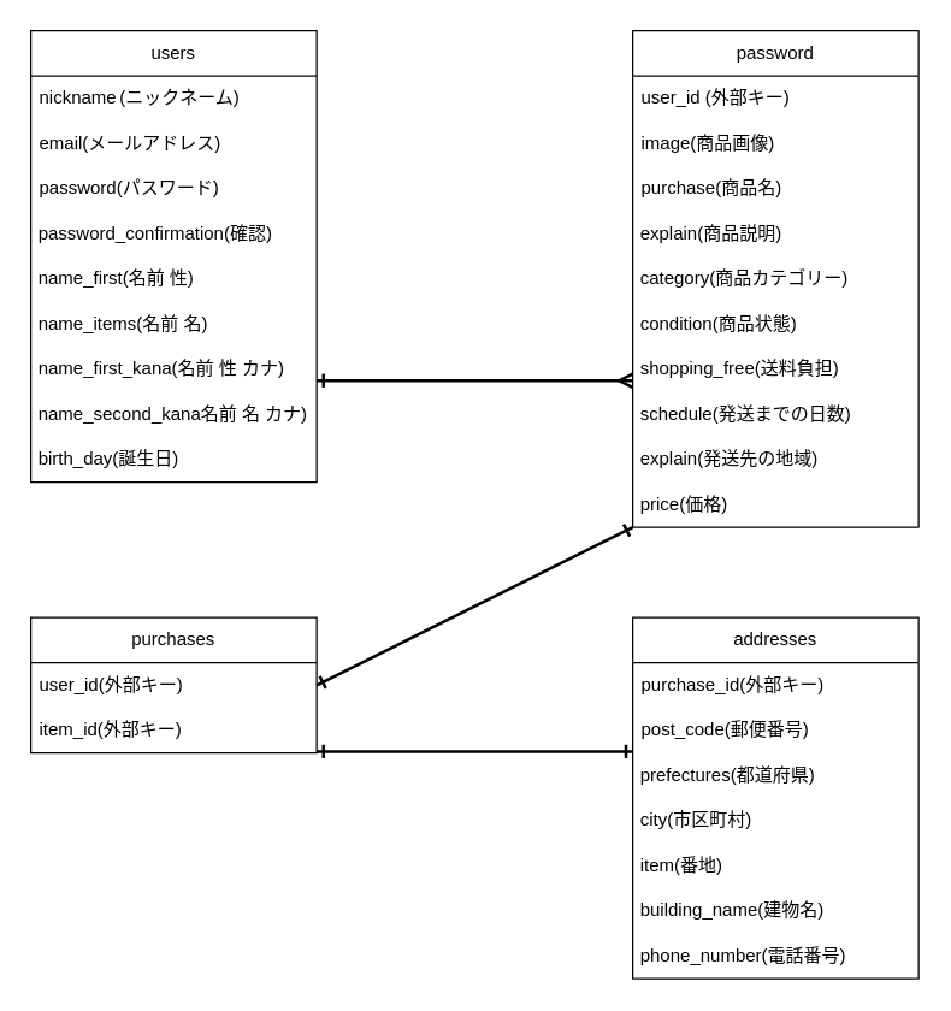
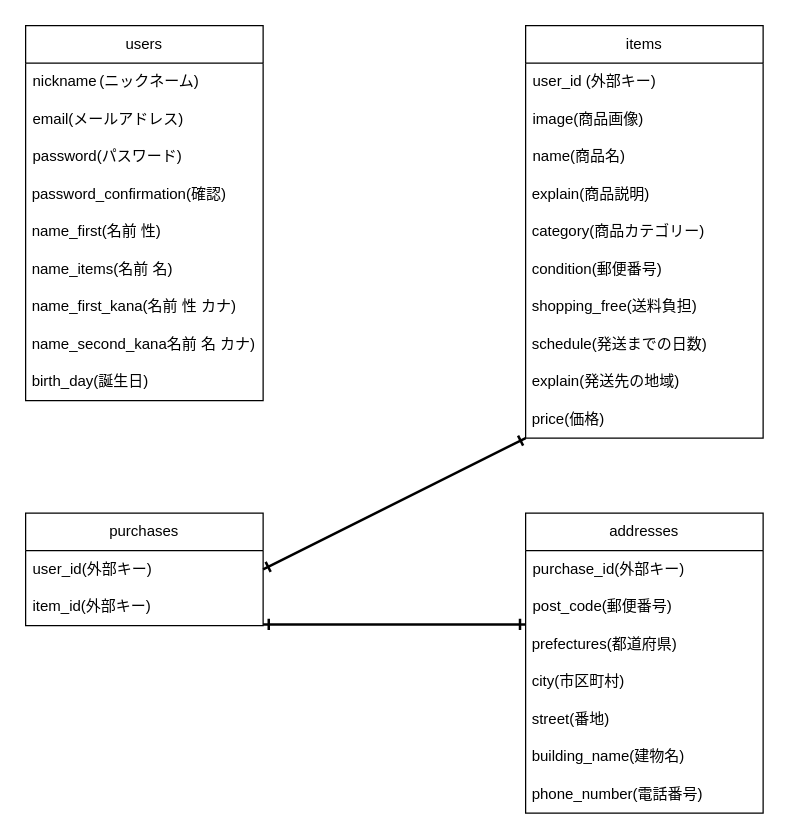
  <mxCell id="0" />
  <mxCell id="1" parent="0" />
  <mxCell id="2" value="users" style="swimlane;fontStyle=0;childLayout=stackLayout;horizontal=1;startSize=30;horizontalStack=0;resizeParent=1;resizeParentMax=0;resizeLast=0;collapsible=1;marginBottom=0;whiteSpace=wrap;html=1;align=center;rounded=0;" vertex="1" parent="1"><mxGeometry x="20" y="20" width="190" height="300" as="geometry"><mxRectangle x="130" y="130" width="60" height="30" as="alternateBounds" /></mxGeometry></mxCell>
  <mxCell id="3" value="nickname&lt;span style=&quot;white-space: pre;&quot;&gt;&#09;&lt;/span&gt;(ニックネーム)" style="text;strokeColor=none;fillColor=none;align=left;verticalAlign=middle;spacingLeft=4;spacingRight=4;overflow=hidden;points=[[0,0.5],[1,0.5]];portConstraint=eastwest;rotatable=0;whiteSpace=wrap;html=1;rounded=0;" vertex="1" parent="2"><mxGeometry y="30" width="190" height="30" as="geometry" /></mxCell>
  <mxCell id="4" value="email(メールアドレス)" style="text;strokeColor=none;fillColor=none;align=left;verticalAlign=middle;spacingLeft=4;spacingRight=4;overflow=hidden;points=[[0,0.5],[1,0.5]];portConstraint=eastwest;rotatable=0;whiteSpace=wrap;html=1;rounded=0;" vertex="1" parent="2"><mxGeometry y="60" width="190" height="30" as="geometry" /></mxCell>
  <mxCell id="5" value="password(パスワード)" style="text;strokeColor=none;fillColor=none;align=left;verticalAlign=middle;spacingLeft=4;spacingRight=4;overflow=hidden;points=[[0,0.5],[1,0.5]];portConstraint=eastwest;rotatable=0;whiteSpace=wrap;html=1;rounded=0;" vertex="1" parent="2"><mxGeometry y="90" width="190" height="30" as="geometry" /></mxCell>
  <mxCell id="6" value="&amp;nbsp;password_confirmation(確認)" style="text;html=1;strokeColor=none;fillColor=none;align=left;verticalAlign=middle;whiteSpace=wrap;rounded=0;" vertex="1" parent="2"><mxGeometry y="120" width="190" height="30" as="geometry" /></mxCell>
  <mxCell id="7" value="&amp;nbsp;name_first(名前 性)" style="text;html=1;strokeColor=none;fillColor=none;align=left;verticalAlign=middle;whiteSpace=wrap;rounded=0;" vertex="1" parent="2"><mxGeometry y="150" width="190" height="30" as="geometry" /></mxCell>
  <mxCell id="8" value="&amp;nbsp;name_items(名前 名)" style="text;html=1;strokeColor=none;fillColor=none;align=left;verticalAlign=middle;whiteSpace=wrap;rounded=0;" vertex="1" parent="2"><mxGeometry y="180" width="190" height="30" as="geometry" /></mxCell>
  <mxCell id="9" value="&amp;nbsp;name_first_kana(名前 性 カナ)　&amp;nbsp;" style="text;html=1;strokeColor=none;fillColor=none;align=left;verticalAlign=middle;whiteSpace=wrap;rounded=0;" vertex="1" parent="2"><mxGeometry y="210" width="190" height="30" as="geometry" /></mxCell>
  <mxCell id="10" value="&amp;nbsp;name_second_kana名前 名 カナ)　" style="text;html=1;strokeColor=none;fillColor=none;align=left;verticalAlign=middle;whiteSpace=wrap;rounded=0;" vertex="1" parent="2"><mxGeometry y="240" width="190" height="30" as="geometry" /></mxCell>
  <mxCell id="11" value="&amp;nbsp;birth_day(誕生日)" style="text;html=1;strokeColor=none;fillColor=none;align=left;verticalAlign=middle;whiteSpace=wrap;rounded=0;" vertex="1" parent="2"><mxGeometry y="270" width="190" height="30" as="geometry" /></mxCell>
- <mxCell id="12" value="password" style="swimlane;fontStyle=0;childLayout=stackLayout;horizontal=1;startSize=30;horizontalStack=0;resizeParent=1;resizeParentMax=0;resizeLast=0;collapsible=1;marginBottom=0;whiteSpace=wrap;html=1;rounded=0;" vertex="1" parent="1"><mxGeometry x="420" y="20" width="190" height="330" as="geometry" /></mxCell>
+ <mxCell id="12" value="items" style="swimlane;fontStyle=0;childLayout=stackLayout;horizontal=1;startSize=30;horizontalStack=0;resizeParent=1;resizeParentMax=0;resizeLast=0;collapsible=1;marginBottom=0;whiteSpace=wrap;html=1;rounded=0;" vertex="1" parent="1"><mxGeometry x="420" y="20" width="190" height="330" as="geometry" /></mxCell>
  <mxCell id="13" value="user_id (外部キー)" style="text;strokeColor=none;fillColor=none;align=left;verticalAlign=middle;spacingLeft=4;spacingRight=4;overflow=hidden;points=[[0,0.5],[1,0.5]];portConstraint=eastwest;rotatable=0;whiteSpace=wrap;html=1;rounded=0;" vertex="1" parent="12"><mxGeometry y="30" width="190" height="30" as="geometry" /></mxCell>
  <mxCell id="14" value="image(商品画像)" style="text;strokeColor=none;fillColor=none;align=left;verticalAlign=middle;spacingLeft=4;spacingRight=4;overflow=hidden;points=[[0,0.5],[1,0.5]];portConstraint=eastwest;rotatable=0;whiteSpace=wrap;html=1;rounded=0;" vertex="1" parent="12"><mxGeometry y="60" width="190" height="30" as="geometry" /></mxCell>
- <mxCell id="15" value="purchase(商品名)" style="text;strokeColor=none;fillColor=none;align=left;verticalAlign=middle;spacingLeft=4;spacingRight=4;overflow=hidden;points=[[0,0.5],[1,0.5]];portConstraint=eastwest;rotatable=0;whiteSpace=wrap;html=1;rounded=0;" vertex="1" parent="12"><mxGeometry y="90" width="190" height="30" as="geometry" /></mxCell>
+ <mxCell id="15" value="name(商品名)" style="text;strokeColor=none;fillColor=none;align=left;verticalAlign=middle;spacingLeft=4;spacingRight=4;overflow=hidden;points=[[0,0.5],[1,0.5]];portConstraint=eastwest;rotatable=0;whiteSpace=wrap;html=1;rounded=0;" vertex="1" parent="12"><mxGeometry y="90" width="190" height="30" as="geometry" /></mxCell>
  <mxCell id="16" value="&amp;nbsp;explain(商品説明)" style="text;html=1;strokeColor=none;fillColor=none;align=left;verticalAlign=middle;whiteSpace=wrap;rounded=0;" vertex="1" parent="12"><mxGeometry y="120" width="190" height="30" as="geometry" /></mxCell>
  <mxCell id="17" value="&amp;nbsp;category(商品カテゴリー)" style="text;html=1;strokeColor=none;fillColor=none;align=left;verticalAlign=middle;whiteSpace=wrap;rounded=0;" vertex="1" parent="12"><mxGeometry y="150" width="190" height="30" as="geometry" /></mxCell>
- <mxCell id="18" value="&amp;nbsp;condition(商品状態)" style="text;html=1;strokeColor=none;fillColor=none;align=left;verticalAlign=middle;whiteSpace=wrap;rounded=0;" vertex="1" parent="12"><mxGeometry y="180" width="190" height="30" as="geometry" /></mxCell>
+ <mxCell id="18" value="&amp;nbsp;condition(郵便番号)" style="text;html=1;strokeColor=none;fillColor=none;align=left;verticalAlign=middle;whiteSpace=wrap;rounded=0;" vertex="1" parent="12"><mxGeometry y="180" width="190" height="30" as="geometry" /></mxCell>
  <mxCell id="19" value="&amp;nbsp;shopping_free(送料負担)" style="text;html=1;strokeColor=none;fillColor=none;align=left;verticalAlign=middle;whiteSpace=wrap;rounded=0;" vertex="1" parent="12"><mxGeometry y="210" width="190" height="30" as="geometry" /></mxCell>
  <mxCell id="20" value="&amp;nbsp;schedule(発送までの日数)" style="text;html=1;strokeColor=none;fillColor=none;align=left;verticalAlign=middle;whiteSpace=wrap;rounded=0;" vertex="1" parent="12"><mxGeometry y="240" width="190" height="30" as="geometry" /></mxCell>
  <mxCell id="21" value="&amp;nbsp;explain(発送先の地域)" style="text;html=1;strokeColor=none;fillColor=none;align=left;verticalAlign=middle;whiteSpace=wrap;rounded=0;" vertex="1" parent="12"><mxGeometry y="270" width="190" height="30" as="geometry" /></mxCell>
  <mxCell id="22" value="&amp;nbsp;price(価格)" style="text;html=1;strokeColor=none;fillColor=none;align=left;verticalAlign=middle;whiteSpace=wrap;rounded=0;" vertex="1" parent="12"><mxGeometry y="300" width="190" height="30" as="geometry" /></mxCell>
  <mxCell id="23" value="purchases" style="swimlane;fontStyle=0;childLayout=stackLayout;horizontal=1;startSize=30;horizontalStack=0;resizeParent=1;resizeParentMax=0;resizeLast=0;collapsible=1;marginBottom=0;whiteSpace=wrap;html=1;rounded=0;" vertex="1" parent="1"><mxGeometry x="20" y="410" width="190" height="90" as="geometry" /></mxCell>
  <mxCell id="24" value="user_id(外部キー)" style="text;strokeColor=none;fillColor=none;align=left;verticalAlign=middle;spacingLeft=4;spacingRight=4;overflow=hidden;points=[[0,0.5],[1,0.5]];portConstraint=eastwest;rotatable=0;whiteSpace=wrap;html=1;rounded=0;" vertex="1" parent="23"><mxGeometry y="30" width="190" height="30" as="geometry" /></mxCell>
  <mxCell id="25" value="item_id(外部キー)" style="text;strokeColor=none;fillColor=none;align=left;verticalAlign=middle;spacingLeft=4;spacingRight=4;overflow=hidden;points=[[0,0.5],[1,0.5]];portConstraint=eastwest;rotatable=0;whiteSpace=wrap;html=1;rounded=0;" vertex="1" parent="23"><mxGeometry y="60" width="190" height="30" as="geometry" /></mxCell>
  <mxCell id="26" value="addresses" style="swimlane;fontStyle=0;childLayout=stackLayout;horizontal=1;startSize=30;horizontalStack=0;resizeParent=1;resizeParentMax=0;resizeLast=0;collapsible=1;marginBottom=0;whiteSpace=wrap;html=1;rounded=0;" vertex="1" parent="1"><mxGeometry x="420" y="410" width="190" height="240" as="geometry" /></mxCell>
  <mxCell id="27" value="purchase_id(外部キー)" style="text;strokeColor=none;fillColor=none;align=left;verticalAlign=middle;spacingLeft=4;spacingRight=4;overflow=hidden;points=[[0,0.5],[1,0.5]];portConstraint=eastwest;rotatable=0;whiteSpace=wrap;html=1;rounded=0;" vertex="1" parent="26"><mxGeometry y="30" width="190" height="30" as="geometry" /></mxCell>
  <mxCell id="28" value="post_code(郵便番号)" style="text;strokeColor=none;fillColor=none;align=left;verticalAlign=middle;spacingLeft=4;spacingRight=4;overflow=hidden;points=[[0,0.5],[1,0.5]];portConstraint=eastwest;rotatable=0;whiteSpace=wrap;html=1;rounded=0;" vertex="1" parent="26"><mxGeometry y="60" width="190" height="30" as="geometry" /></mxCell>
  <mxCell id="29" value="&amp;nbsp;prefectures(都道府県)" style="text;html=1;strokeColor=none;fillColor=none;align=left;verticalAlign=middle;whiteSpace=wrap;rounded=0;" vertex="1" parent="26"><mxGeometry y="90" width="190" height="30" as="geometry" /></mxCell>
  <mxCell id="30" value="&amp;nbsp;city(市区町村)" style="text;html=1;strokeColor=none;fillColor=none;align=left;verticalAlign=middle;whiteSpace=wrap;rounded=0;" vertex="1" parent="26"><mxGeometry y="120" width="190" height="30" as="geometry" /></mxCell>
- <mxCell id="31" value="&amp;nbsp;item(番地)" style="text;html=1;strokeColor=none;fillColor=none;align=left;verticalAlign=middle;whiteSpace=wrap;rounded=0;" vertex="1" parent="26"><mxGeometry y="150" width="190" height="30" as="geometry" /></mxCell>
+ <mxCell id="31" value="&amp;nbsp;street(番地)" style="text;html=1;strokeColor=none;fillColor=none;align=left;verticalAlign=middle;whiteSpace=wrap;rounded=0;" vertex="1" parent="26"><mxGeometry y="150" width="190" height="30" as="geometry" /></mxCell>
  <mxCell id="32" value="&amp;nbsp;building_name(建物名)" style="text;html=1;strokeColor=none;fillColor=none;align=left;verticalAlign=middle;whiteSpace=wrap;rounded=0;" vertex="1" parent="26"><mxGeometry y="180" width="190" height="30" as="geometry" /></mxCell>
  <mxCell id="33" value="&amp;nbsp;phone_number(電話番号)" style="text;html=1;strokeColor=none;fillColor=none;align=left;verticalAlign=middle;whiteSpace=wrap;rounded=0;" vertex="1" parent="26"><mxGeometry y="210" width="190" height="30" as="geometry" /></mxCell>
- <mxCell id="34" style="edgeStyle=none;html=1;exitX=0;exitY=0.75;exitDx=0;exitDy=0;strokeColor=default;startArrow=ERmany;startFill=0;endArrow=ERone;endFill=0;strokeWidth=2;entryX=1;entryY=0.75;entryDx=0;entryDy=0;rounded=0;" edge="1" parent="1" source="19" target="9"><mxGeometry relative="1" as="geometry"><mxPoint x="210" y="320" as="targetPoint" /></mxGeometry></mxCell>
  <mxCell id="35" style="edgeStyle=none;html=1;exitX=1;exitY=0.5;exitDx=0;exitDy=0;entryX=0;entryY=1;entryDx=0;entryDy=0;strokeColor=default;strokeWidth=2;startArrow=ERone;startFill=0;endArrow=ERone;endFill=0;rounded=0;" edge="1" parent="1" source="24" target="22"><mxGeometry relative="1" as="geometry" /></mxCell>
  <mxCell id="36" style="edgeStyle=none;html=1;strokeColor=default;strokeWidth=2;startArrow=ERone;startFill=0;endArrow=ERone;endFill=0;rounded=0;" edge="1" parent="1"><mxGeometry relative="1" as="geometry"><mxPoint x="420" y="499" as="sourcePoint" /><mxPoint x="210" y="499" as="targetPoint" /><Array as="points"><mxPoint x="350" y="499" /></Array></mxGeometry></mxCell>
